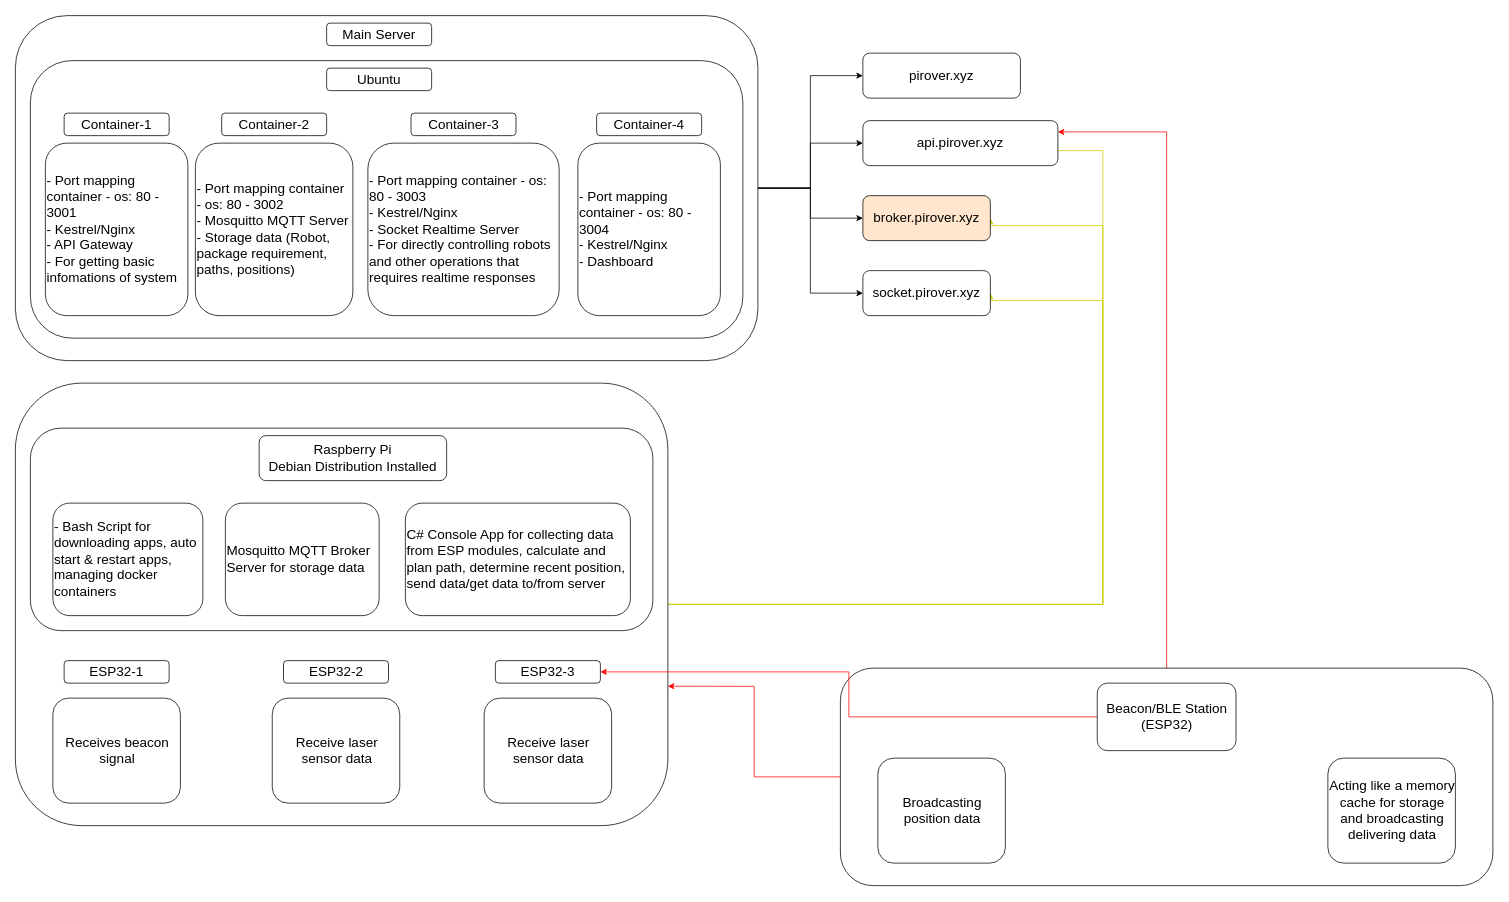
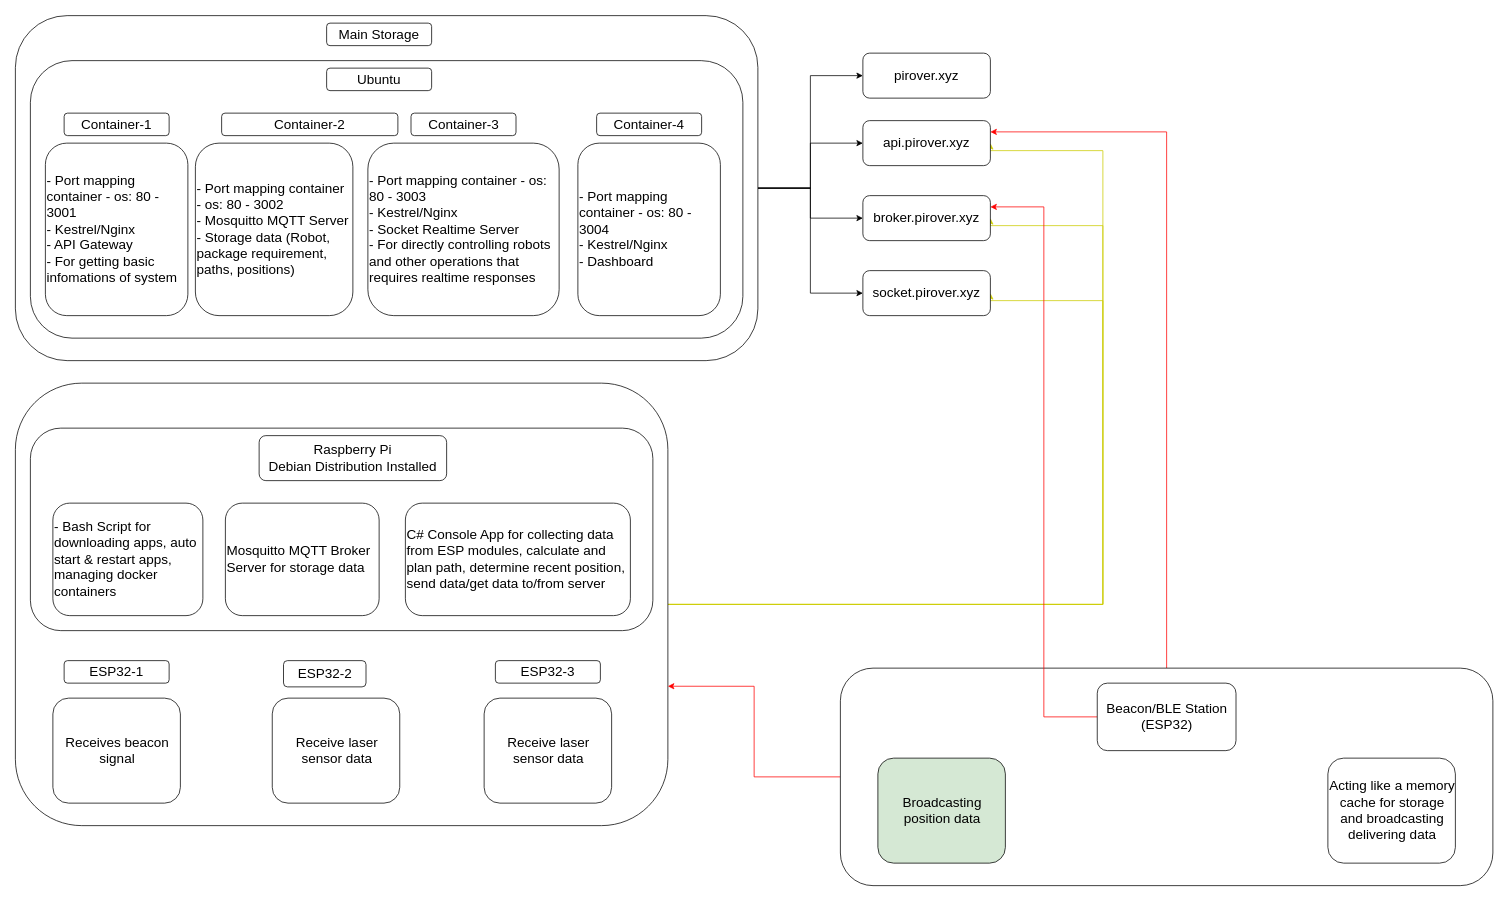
  <mxCell id="0" />
  <mxCell id="1" parent="0" />
  <mxCell id="2" style="edgeStyle=orthogonalEdgeStyle;rounded=0;orthogonalLoop=1;jettySize=auto;html=1;entryX=0;entryY=0.5;entryDx=0;entryDy=0;" edge="1" parent="1" source="6" target="14"><mxGeometry relative="1" as="geometry" /></mxCell>
  <mxCell id="3" style="edgeStyle=orthogonalEdgeStyle;rounded=0;orthogonalLoop=1;jettySize=auto;html=1;entryX=0;entryY=0.5;entryDx=0;entryDy=0;" edge="1" parent="1" source="6" target="15"><mxGeometry relative="1" as="geometry" /></mxCell>
  <mxCell id="4" style="edgeStyle=orthogonalEdgeStyle;rounded=0;orthogonalLoop=1;jettySize=auto;html=1;entryX=0;entryY=0.5;entryDx=0;entryDy=0;" edge="1" parent="1" source="6" target="16"><mxGeometry relative="1" as="geometry" /></mxCell>
  <mxCell id="5" style="edgeStyle=orthogonalEdgeStyle;rounded=0;orthogonalLoop=1;jettySize=auto;html=1;entryX=0;entryY=0.5;entryDx=0;entryDy=0;" edge="1" parent="1" source="6" target="39"><mxGeometry relative="1" as="geometry" /></mxCell>
  <mxCell id="6" value="" style="rounded=1;whiteSpace=wrap;html=1;" parent="1" vertex="1"><mxGeometry x="20" y="20" width="990" height="460" as="geometry" /></mxCell>
  <mxCell id="7" style="edgeStyle=orthogonalEdgeStyle;rounded=0;orthogonalLoop=1;jettySize=auto;html=1;entryX=1;entryY=0.5;entryDx=0;entryDy=0;strokeColor=#CCCC00;" edge="1" parent="1" source="10" target="16"><mxGeometry relative="1" as="geometry"><Array as="points"><mxPoint x="1470" y="805" /><mxPoint x="1470" y="400" /></Array></mxGeometry></mxCell>
  <mxCell id="8" style="edgeStyle=orthogonalEdgeStyle;rounded=0;orthogonalLoop=1;jettySize=auto;html=1;entryX=1;entryY=0.5;entryDx=0;entryDy=0;strokeColor=#CCCC00;" edge="1" parent="1" source="10" target="15"><mxGeometry relative="1" as="geometry"><Array as="points"><mxPoint x="1470" y="805" /><mxPoint x="1470" y="300" /></Array></mxGeometry></mxCell>
  <mxCell id="9" style="edgeStyle=orthogonalEdgeStyle;rounded=0;orthogonalLoop=1;jettySize=auto;html=1;entryX=1;entryY=0.5;entryDx=0;entryDy=0;strokeColor=#CCCC00;" edge="1" parent="1" source="10" target="14"><mxGeometry relative="1" as="geometry"><Array as="points"><mxPoint x="1470" y="805" /><mxPoint x="1470" y="200" /><mxPoint x="1320" y="200" /></Array></mxGeometry></mxCell>
  <mxCell id="10" value="" style="rounded=1;whiteSpace=wrap;html=1;" parent="1" vertex="1"><mxGeometry x="20" y="510" width="870" height="590" as="geometry" /></mxCell>
  <mxCell id="11" style="edgeStyle=orthogonalEdgeStyle;rounded=0;orthogonalLoop=1;jettySize=auto;html=1;entryX=1;entryY=0.25;entryDx=0;entryDy=0;strokeColor=#FF0000;" edge="1" parent="1" source="13" target="14"><mxGeometry relative="1" as="geometry" /></mxCell>
  <mxCell id="12" style="edgeStyle=orthogonalEdgeStyle;rounded=0;orthogonalLoop=1;jettySize=auto;html=1;entryX=1;entryY=0.685;entryDx=0;entryDy=0;entryPerimeter=0;strokeColor=#FF0000;" edge="1" parent="1" source="13" target="10"><mxGeometry relative="1" as="geometry" /></mxCell>
  <mxCell id="13" value="&lt;font style=&quot;font-size: 18px;&quot;&gt;&lt;br&gt;&lt;/font&gt;" style="rounded=1;whiteSpace=wrap;html=1;" parent="1" vertex="1"><mxGeometry x="1120" y="890" width="870" height="290" as="geometry" /></mxCell>
- <mxCell id="14" value="&lt;font style=&quot;font-size: 18px;&quot;&gt;api.pirover.xyz&lt;/font&gt;" style="rounded=1;whiteSpace=wrap;html=1;" parent="1" vertex="1"><mxGeometry x="1150" y="160" width="260" height="60" as="geometry" /></mxCell>
- <mxCell id="15" value="&lt;font style=&quot;font-size: 18px;&quot;&gt;broker.pirover.xyz&lt;/font&gt;" style="rounded=1;whiteSpace=wrap;html=1;fillColor=#ffe6cc;" parent="1" vertex="1"><mxGeometry x="1150" y="260" width="170" height="60" as="geometry" /></mxCell>
+ <mxCell id="14" value="&lt;font style=&quot;font-size: 18px;&quot;&gt;api.pirover.xyz&lt;/font&gt;" style="rounded=1;whiteSpace=wrap;html=1;" parent="1" vertex="1"><mxGeometry x="1150" y="160" width="170" height="60" as="geometry" /></mxCell>
+ <mxCell id="15" value="&lt;font style=&quot;font-size: 18px;&quot;&gt;broker.pirover.xyz&lt;/font&gt;" style="rounded=1;whiteSpace=wrap;html=1;" parent="1" vertex="1"><mxGeometry x="1150" y="260" width="170" height="60" as="geometry" /></mxCell>
  <mxCell id="16" value="&lt;font style=&quot;font-size: 18px;&quot;&gt;socket.pirover.xyz&lt;/font&gt;" style="rounded=1;whiteSpace=wrap;html=1;" parent="1" vertex="1"><mxGeometry x="1150" y="360" width="170" height="60" as="geometry" /></mxCell>
  <mxCell id="17" value="ESP32-1" style="rounded=1;whiteSpace=wrap;html=1;fontSize=18;" parent="1" vertex="1"><mxGeometry x="85" y="880" width="140" height="30" as="geometry" /></mxCell>
- <mxCell id="18" value="ESP32-2" style="rounded=1;whiteSpace=wrap;html=1;fontSize=18;" parent="1" vertex="1"><mxGeometry x="377.5" y="880" width="140" height="30" as="geometry" /></mxCell>
- <mxCell id="19" value="Main Server" style="rounded=1;whiteSpace=wrap;html=1;fontSize=18;" parent="1" vertex="1"><mxGeometry x="435" y="30" width="140" height="30" as="geometry" /></mxCell>
+ <mxCell id="18" value="ESP32-2" style="rounded=1;whiteSpace=wrap;html=1;fontSize=18;" parent="1" vertex="1"><mxGeometry x="377.5" y="880" width="110" height="35" as="geometry" /></mxCell>
+ <mxCell id="19" value="Main Storage" style="rounded=1;whiteSpace=wrap;html=1;fontSize=18;" parent="1" vertex="1"><mxGeometry x="435" y="30" width="140" height="30" as="geometry" /></mxCell>
  <mxCell id="20" value="" style="rounded=1;whiteSpace=wrap;html=1;fontSize=18;" parent="1" vertex="1"><mxGeometry x="40" y="80" width="950" height="370" as="geometry" /></mxCell>
  <mxCell id="21" value="Ubuntu" style="rounded=1;whiteSpace=wrap;html=1;fontSize=18;" parent="1" vertex="1"><mxGeometry x="435" y="90" width="140" height="30" as="geometry" /></mxCell>
  <mxCell id="22" value="Container-1" style="rounded=1;whiteSpace=wrap;html=1;fontSize=18;" parent="1" vertex="1"><mxGeometry x="85" y="150" width="140" height="30" as="geometry" /></mxCell>
- <mxCell id="23" value="Container-2" style="rounded=1;whiteSpace=wrap;html=1;fontSize=18;" parent="1" vertex="1"><mxGeometry x="295" y="150" width="140" height="30" as="geometry" /></mxCell>
+ <mxCell id="23" value="Container-2" style="rounded=1;whiteSpace=wrap;html=1;fontSize=18;" parent="1" vertex="1"><mxGeometry x="295" y="150" width="235" height="30" as="geometry" /></mxCell>
  <mxCell id="24" value="Container-3" style="rounded=1;whiteSpace=wrap;html=1;fontSize=18;" parent="1" vertex="1"><mxGeometry x="547.5" y="150" width="140" height="30" as="geometry" /></mxCell>
  <mxCell id="25" value="&lt;div style=&quot;&quot;&gt;&lt;span style=&quot;background-color: initial;&quot;&gt;- Port mapping container - os: 80 - 3001&lt;br&gt;- Kestrel/Nginx&lt;/span&gt;&lt;/div&gt;&lt;div style=&quot;&quot;&gt;&lt;span style=&quot;background-color: initial;&quot;&gt;- API Gateway&lt;/span&gt;&lt;/div&gt;&lt;div style=&quot;&quot;&gt;&lt;span style=&quot;background-color: initial;&quot;&gt;- For getting basic infomations of system&lt;/span&gt;&lt;/div&gt;&lt;div style=&quot;text-align: justify;&quot;&gt;&lt;/div&gt;" style="rounded=1;whiteSpace=wrap;html=1;fontSize=18;align=left;" parent="1" vertex="1"><mxGeometry x="60" y="190" width="190" height="230" as="geometry" /></mxCell>
  <mxCell id="26" value="&lt;div style=&quot;&quot;&gt;&lt;span style=&quot;background-color: initial;&quot;&gt;- Port mapping container - os: 80 - 3002&lt;br&gt;&lt;/span&gt;&lt;/div&gt;&lt;div style=&quot;&quot;&gt;&lt;span style=&quot;background-color: initial;&quot;&gt;- Mosquitto MQTT Server&lt;/span&gt;&lt;br&gt;&lt;/div&gt;&lt;div style=&quot;&quot;&gt;&lt;span style=&quot;background-color: initial;&quot;&gt;- Storage data (Robot, package requirement, paths, positions)&lt;/span&gt;&lt;/div&gt;&lt;div style=&quot;text-align: justify;&quot;&gt;&lt;/div&gt;" style="rounded=1;whiteSpace=wrap;html=1;fontSize=18;align=left;" parent="1" vertex="1"><mxGeometry x="260" y="190" width="210" height="230" as="geometry" /></mxCell>
  <mxCell id="27" value="&lt;div style=&quot;&quot;&gt;&lt;span style=&quot;background-color: initial;&quot;&gt;- Port mapping container - os: 80 - 3003&lt;br&gt;- Kestrel/Nginx&lt;/span&gt;&lt;/div&gt;&lt;div style=&quot;&quot;&gt;&lt;span style=&quot;background-color: initial;&quot;&gt;- Socket Realtime Server&lt;/span&gt;&lt;br&gt;&lt;/div&gt;&lt;div style=&quot;&quot;&gt;&lt;span style=&quot;background-color: initial;&quot;&gt;- For directly controlling robots and other operations that requires realtime responses&lt;/span&gt;&lt;/div&gt;&lt;div style=&quot;text-align: justify;&quot;&gt;&lt;/div&gt;" style="rounded=1;whiteSpace=wrap;html=1;fontSize=18;align=left;" parent="1" vertex="1"><mxGeometry x="490" y="190" width="255" height="230" as="geometry" /></mxCell>
  <mxCell id="28" value="&lt;div style=&quot;&quot;&gt;&lt;div style=&quot;&quot;&gt;&lt;span style=&quot;background-color: initial;&quot;&gt;- Port mapping container - os: 80 - 3004&lt;/span&gt;&lt;/div&gt;&lt;span style=&quot;background-color: initial;&quot;&gt;&lt;div style=&quot;&quot;&gt;&lt;span style=&quot;background-color: initial;&quot;&gt;- Kestrel/Nginx&lt;/span&gt;&lt;/div&gt;&lt;/span&gt;&lt;/div&gt;&lt;div style=&quot;&quot;&gt;&lt;span style=&quot;background-color: initial;&quot;&gt;- Dashboard&lt;/span&gt;&lt;br&gt;&lt;/div&gt;&lt;div style=&quot;text-align: justify;&quot;&gt;&lt;/div&gt;" style="rounded=1;whiteSpace=wrap;html=1;fontSize=18;align=left;" parent="1" vertex="1"><mxGeometry x="770" y="190" width="190" height="230" as="geometry" /></mxCell>
  <mxCell id="29" value="Container-4" style="rounded=1;whiteSpace=wrap;html=1;fontSize=18;" parent="1" vertex="1"><mxGeometry x="795" y="150" width="140" height="30" as="geometry" /></mxCell>
  <mxCell id="30" value="" style="rounded=1;whiteSpace=wrap;html=1;fontSize=18;" parent="1" vertex="1"><mxGeometry x="40" y="570" width="830" height="270" as="geometry" /></mxCell>
  <mxCell id="31" value="Raspberry Pi&lt;br&gt;Debian Distribution Installed" style="rounded=1;whiteSpace=wrap;html=1;fontSize=18;" parent="1" vertex="1"><mxGeometry x="345" y="580" width="250" height="60" as="geometry" /></mxCell>
  <mxCell id="32" value="&lt;div style=&quot;&quot;&gt;- Bash Script for downloading apps, auto start &amp;amp; restart apps, managing docker containers&lt;/div&gt;&lt;div style=&quot;text-align: justify;&quot;&gt;&lt;/div&gt;" style="rounded=1;whiteSpace=wrap;html=1;fontSize=18;align=left;" parent="1" vertex="1"><mxGeometry x="70" y="670" width="200" height="150" as="geometry" /></mxCell>
  <mxCell id="33" value="&lt;div style=&quot;&quot;&gt;Mosquitto MQTT Broker Server for storage data&lt;/div&gt;&lt;div style=&quot;text-align: justify;&quot;&gt;&lt;/div&gt;" style="rounded=1;whiteSpace=wrap;html=1;fontSize=18;align=left;" parent="1" vertex="1"><mxGeometry x="300" y="670" width="205" height="150" as="geometry" /></mxCell>
  <mxCell id="34" value="&lt;div style=&quot;&quot;&gt;C# Console App for collecting data from ESP modules, calculate and plan path, determine recent position, send data/get data to/from server&lt;/div&gt;&lt;div style=&quot;text-align: justify;&quot;&gt;&lt;/div&gt;" style="rounded=1;whiteSpace=wrap;html=1;fontSize=18;align=left;" parent="1" vertex="1"><mxGeometry x="540" y="670" width="300" height="150" as="geometry" /></mxCell>
  <mxCell id="35" value="&lt;div style=&quot;text-align: center;&quot;&gt;Receives beacon signal&lt;/div&gt;&lt;div style=&quot;text-align: justify;&quot;&gt;&lt;/div&gt;" style="rounded=1;whiteSpace=wrap;html=1;fontSize=18;align=left;" vertex="1" parent="1"><mxGeometry x="70" y="930" width="170" height="140" as="geometry" /></mxCell>
  <mxCell id="36" value="&lt;div style=&quot;text-align: center;&quot;&gt;Receive laser sensor data&lt;/div&gt;&lt;div style=&quot;text-align: justify;&quot;&gt;&lt;/div&gt;" style="rounded=1;whiteSpace=wrap;html=1;fontSize=18;align=left;" vertex="1" parent="1"><mxGeometry x="362.5" y="930" width="170" height="140" as="geometry" /></mxCell>
- <mxCell id="37" style="edgeStyle=orthogonalEdgeStyle;rounded=0;orthogonalLoop=1;jettySize=auto;html=1;strokeColor=#FF0000;" edge="1" parent="1" source="38" target="41"><mxGeometry relative="1" as="geometry" /></mxCell>
+ <mxCell id="37" style="edgeStyle=orthogonalEdgeStyle;rounded=0;orthogonalLoop=1;jettySize=auto;html=1;entryX=1;entryY=0.25;entryDx=0;entryDy=0;strokeColor=#FF0000;" edge="1" parent="1" source="38" target="15"><mxGeometry relative="1" as="geometry" /></mxCell>
  <mxCell id="38" value="Beacon/BLE Station&lt;br&gt;(ESP32)" style="rounded=1;whiteSpace=wrap;html=1;fontSize=18;" vertex="1" parent="1"><mxGeometry x="1462.5" y="910" width="185" height="90" as="geometry" /></mxCell>
- <mxCell id="39" value="&lt;font style=&quot;font-size: 18px;&quot;&gt;pirover.xyz&lt;/font&gt;" style="rounded=1;whiteSpace=wrap;html=1;" vertex="1" parent="1"><mxGeometry x="1150" y="70" width="210" height="60" as="geometry" /></mxCell>
+ <mxCell id="39" value="&lt;font style=&quot;font-size: 18px;&quot;&gt;pirover.xyz&lt;/font&gt;" style="rounded=1;whiteSpace=wrap;html=1;" vertex="1" parent="1"><mxGeometry x="1150" y="70" width="170" height="60" as="geometry" /></mxCell>
  <mxCell id="40" value="&lt;div style=&quot;text-align: center;&quot;&gt;Receive laser sensor data&lt;/div&gt;&lt;div style=&quot;text-align: justify;&quot;&gt;&lt;/div&gt;" style="rounded=1;whiteSpace=wrap;html=1;fontSize=18;align=left;" vertex="1" parent="1"><mxGeometry x="645" y="930" width="170" height="140" as="geometry" /></mxCell>
  <mxCell id="41" value="ESP32-3" style="rounded=1;whiteSpace=wrap;html=1;fontSize=18;" vertex="1" parent="1"><mxGeometry x="660" y="880" width="140" height="30" as="geometry" /></mxCell>
- <mxCell id="42" value="&lt;div style=&quot;text-align: center;&quot;&gt;Broadcasting position data&lt;/div&gt;&lt;div style=&quot;text-align: justify;&quot;&gt;&lt;/div&gt;" style="rounded=1;whiteSpace=wrap;html=1;fontSize=18;align=left;" vertex="1" parent="1"><mxGeometry x="1170" y="1010" width="170" height="140" as="geometry" /></mxCell>
+ <mxCell id="42" value="&lt;div style=&quot;text-align: center;&quot;&gt;Broadcasting position data&lt;/div&gt;&lt;div style=&quot;text-align: justify;&quot;&gt;&lt;/div&gt;" style="rounded=1;whiteSpace=wrap;html=1;fontSize=18;align=left;fillColor=#d5e8d4;" vertex="1" parent="1"><mxGeometry x="1170" y="1010" width="170" height="140" as="geometry" /></mxCell>
  <mxCell id="43" value="&lt;div style=&quot;text-align: center;&quot;&gt;Acting like a memory cache for storage and broadcasting delivering data&lt;/div&gt;&lt;div style=&quot;text-align: justify;&quot;&gt;&lt;/div&gt;" style="rounded=1;whiteSpace=wrap;html=1;fontSize=18;align=left;" vertex="1" parent="1"><mxGeometry x="1770" y="1010" width="170" height="140" as="geometry" /></mxCell>
